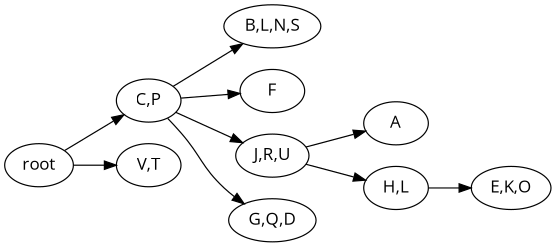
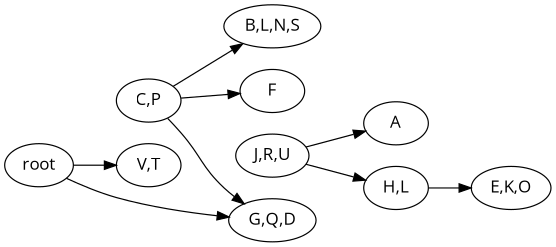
  strict digraph {
    fontname="Open Sans"
    rankdir=LR
    node [fontname="Open Sans"]
    edge [fontname="Open Sans"]
    n1 [label=root]
    n2 [label="C,P"]
    n3 [label="V,T"]
    n4 [label="B,L,N,S"]
    n5 [label=F]
    n6 [label="G,Q,D"]
    n7 [label="J,R,U"]
    n8 [label=A]
    n9 [label="H,L"]
    n10 [label="E,K,O"]
-   n1 -> n2
+   n1 -> n6
    n1 -> n3
    n2 -> n4
    n2 -> n5
    n2 -> n6
-   n2 -> n7
    n7 -> n8
    n7 -> n9
    n9 -> n10
  }
